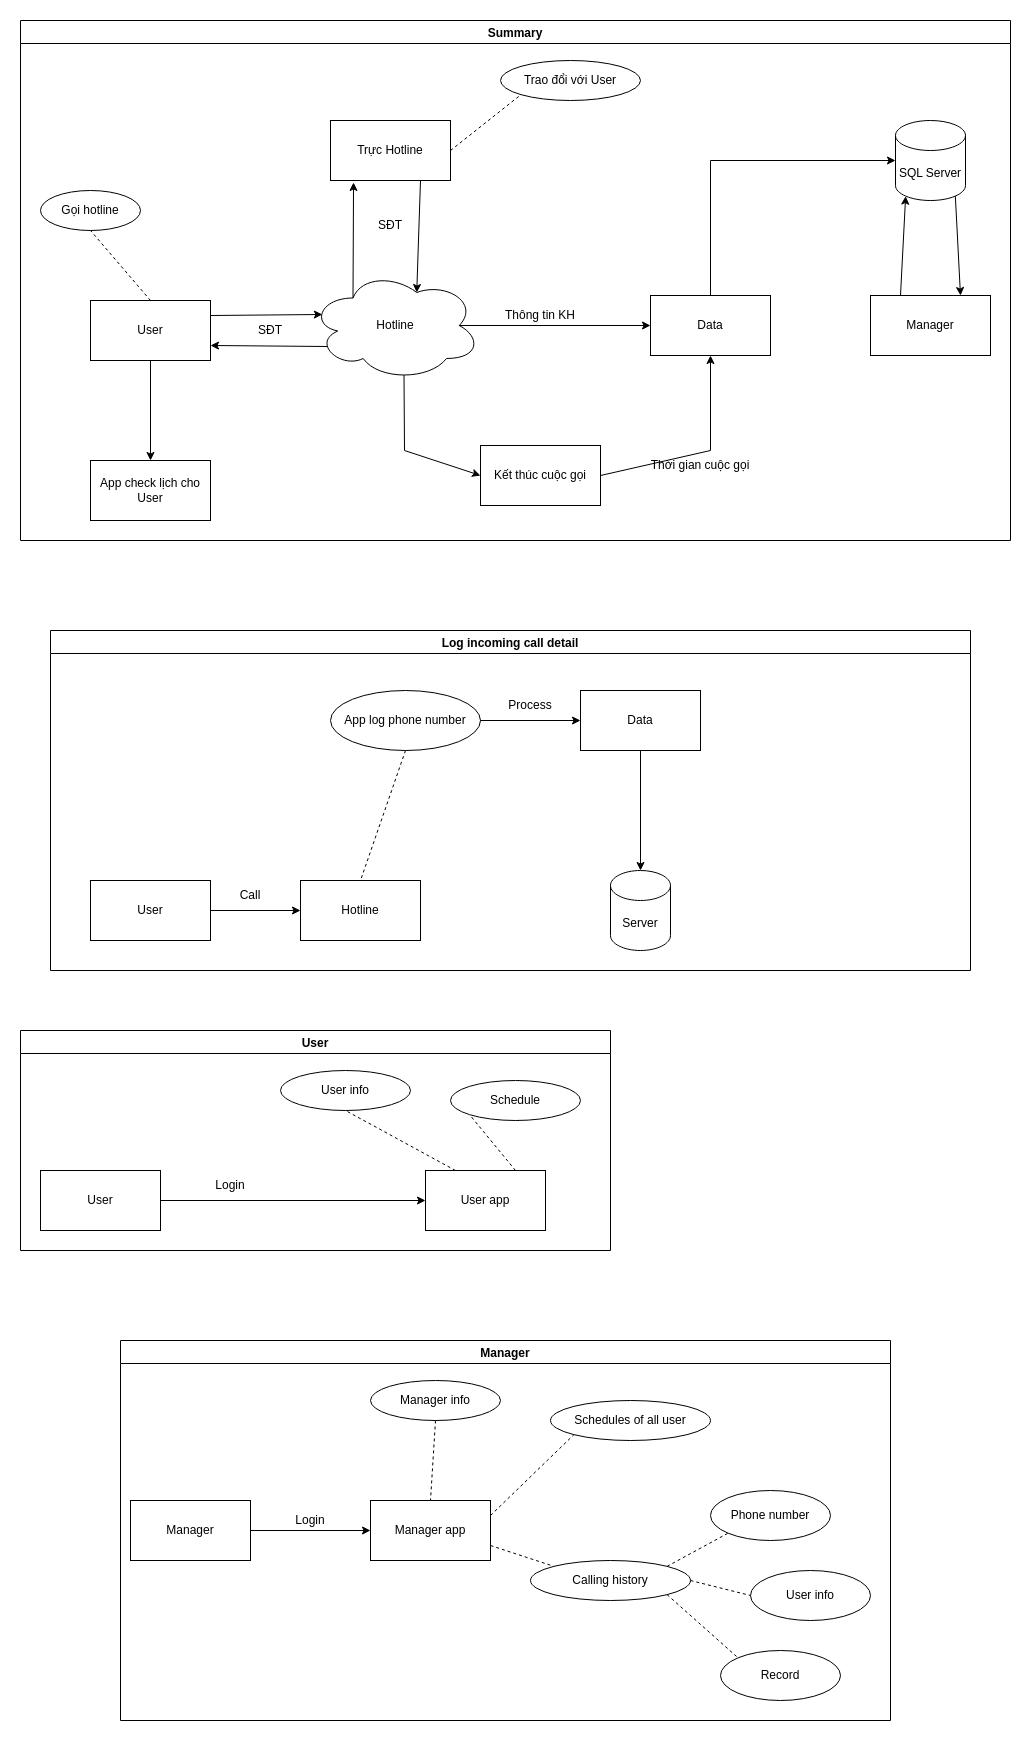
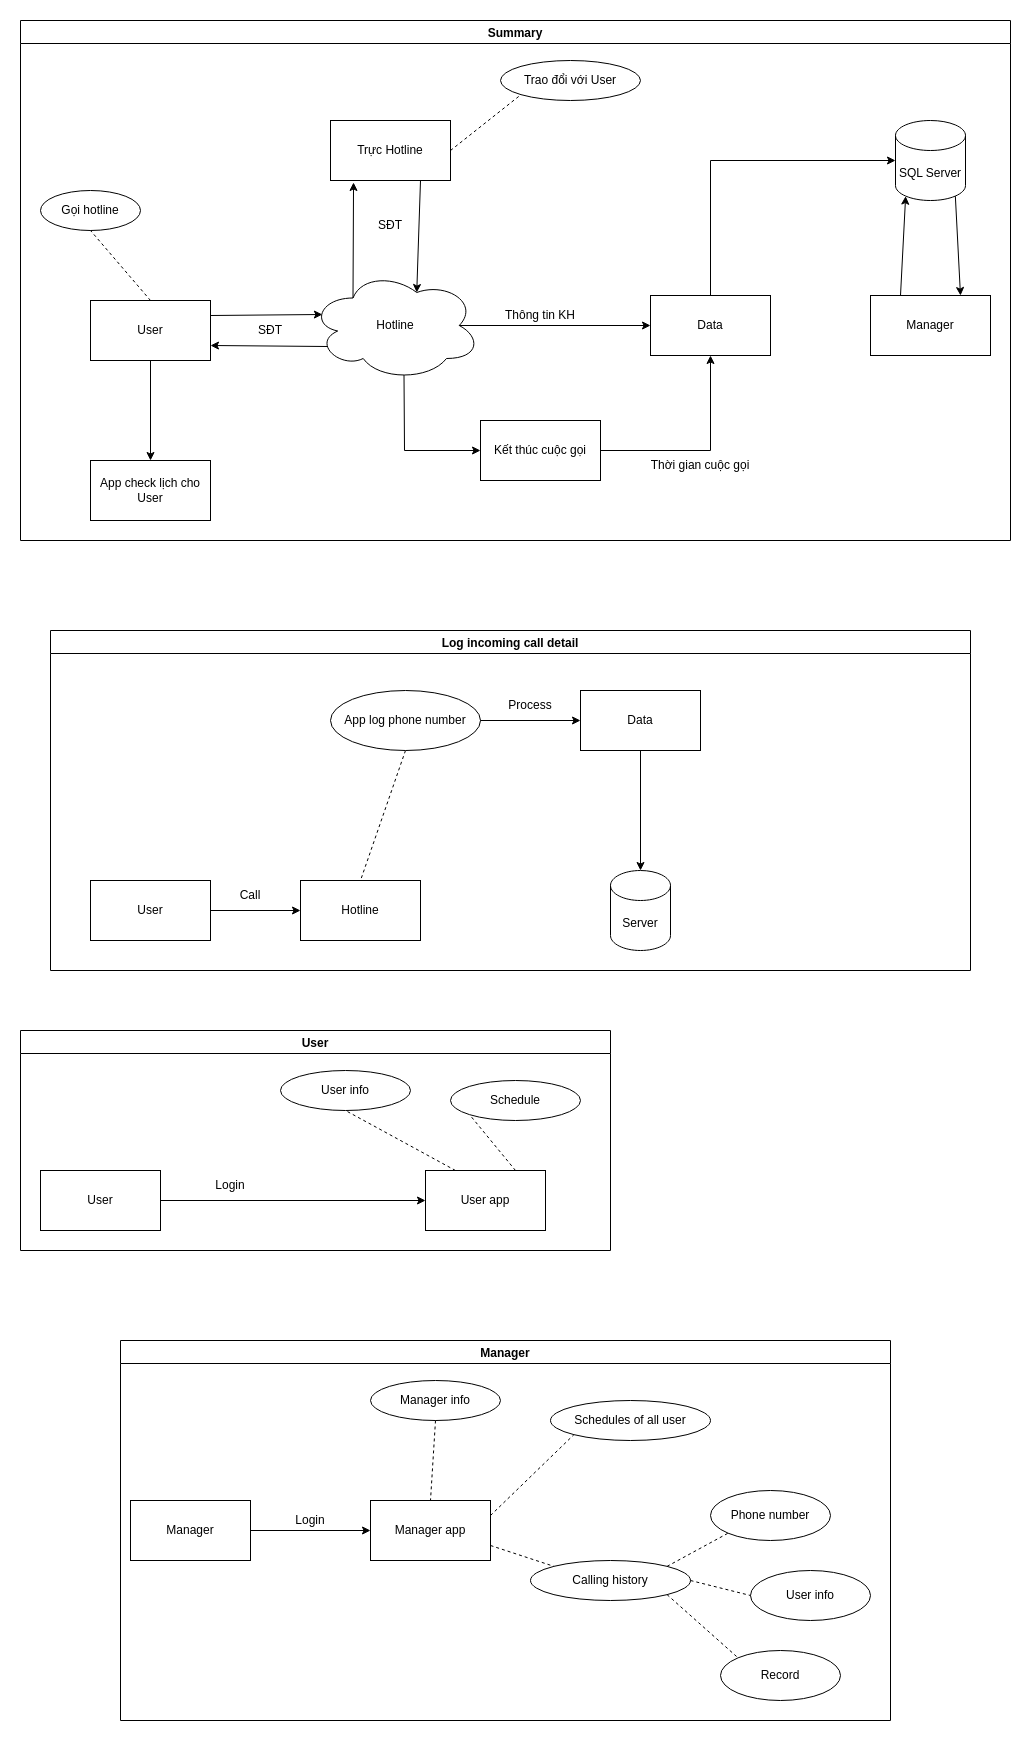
  <mxCell id="0" />
  <mxCell id="1" parent="0" />
  <mxCell id="2" value="User" style="rounded=0;whiteSpace=wrap;html=1;" parent="1" vertex="1"><mxGeometry x="90" y="300" width="120" height="60" as="geometry" /></mxCell>
  <mxCell id="3" value="Data" style="rounded=0;whiteSpace=wrap;html=1;" parent="1" vertex="1"><mxGeometry x="650" y="295" width="120" height="60" as="geometry" /></mxCell>
  <mxCell id="4" value="Hotline" style="ellipse;shape=cloud;whiteSpace=wrap;html=1;" parent="1" vertex="1"><mxGeometry x="310" y="270" width="170" height="110" as="geometry" /></mxCell>
  <mxCell id="5" value="Trực Hotline" style="rounded=0;whiteSpace=wrap;html=1;" parent="1" vertex="1"><mxGeometry x="330" y="120" width="120" height="60" as="geometry" /></mxCell>
  <mxCell id="6" value="" style="endArrow=classic;html=1;rounded=0;exitX=1;exitY=0.25;exitDx=0;exitDy=0;entryX=0.07;entryY=0.4;entryDx=0;entryDy=0;entryPerimeter=0;" parent="1" source="2" target="4" edge="1"><mxGeometry width="50" height="50" relative="1" as="geometry"><mxPoint x="360" y="410" as="sourcePoint" /><mxPoint x="410" y="360" as="targetPoint" /></mxGeometry></mxCell>
  <mxCell id="7" value="" style="endArrow=classic;html=1;rounded=0;exitX=0.1;exitY=0.691;exitDx=0;exitDy=0;exitPerimeter=0;entryX=1;entryY=0.75;entryDx=0;entryDy=0;" parent="1" source="4" target="2" edge="1"><mxGeometry width="50" height="50" relative="1" as="geometry"><mxPoint x="90" y="325" as="sourcePoint" /><mxPoint x="220" y="480" as="targetPoint" /></mxGeometry></mxCell>
  <mxCell id="8" value="" style="endArrow=classic;html=1;rounded=0;entryX=0.192;entryY=1.033;entryDx=0;entryDy=0;entryPerimeter=0;exitX=0.25;exitY=0.25;exitDx=0;exitDy=0;exitPerimeter=0;" parent="1" source="4" target="5" edge="1"><mxGeometry width="50" height="50" relative="1" as="geometry"><mxPoint x="360" y="410" as="sourcePoint" /><mxPoint x="410" y="360" as="targetPoint" /></mxGeometry></mxCell>
  <mxCell id="9" value="" style="endArrow=classic;html=1;rounded=0;entryX=0.625;entryY=0.2;entryDx=0;entryDy=0;entryPerimeter=0;exitX=0.75;exitY=1;exitDx=0;exitDy=0;" parent="1" source="5" target="4" edge="1"><mxGeometry width="50" height="50" relative="1" as="geometry"><mxPoint x="360" y="410" as="sourcePoint" /><mxPoint x="410" y="360" as="targetPoint" /></mxGeometry></mxCell>
  <mxCell id="10" value="" style="endArrow=classic;html=1;rounded=0;exitX=0.875;exitY=0.5;exitDx=0;exitDy=0;exitPerimeter=0;" parent="1" source="4" edge="1"><mxGeometry width="50" height="50" relative="1" as="geometry"><mxPoint x="360" y="410" as="sourcePoint" /><mxPoint x="650" y="325" as="targetPoint" /></mxGeometry></mxCell>
  <mxCell id="11" value="Gọi hotline" style="ellipse;whiteSpace=wrap;html=1;" parent="1" vertex="1"><mxGeometry x="40" y="190" width="100" height="40" as="geometry" /></mxCell>
  <mxCell id="12" value="SĐT" style="text;html=1;strokeColor=none;fillColor=none;align=center;verticalAlign=middle;whiteSpace=wrap;rounded=0;" parent="1" vertex="1"><mxGeometry x="240" y="315" width="60" height="30" as="geometry" /></mxCell>
  <mxCell id="13" value="SĐT" style="text;html=1;strokeColor=none;fillColor=none;align=center;verticalAlign=middle;whiteSpace=wrap;rounded=0;" parent="1" vertex="1"><mxGeometry x="360" y="210" width="60" height="30" as="geometry" /></mxCell>
  <mxCell id="14" value="Thông tin KH" style="text;html=1;strokeColor=none;fillColor=none;align=center;verticalAlign=middle;whiteSpace=wrap;rounded=0;" parent="1" vertex="1"><mxGeometry x="500" y="300" width="80" height="30" as="geometry" /></mxCell>
  <mxCell id="15" value="Trao đổi với User" style="ellipse;whiteSpace=wrap;html=1;" parent="1" vertex="1"><mxGeometry x="500" y="60" width="140" height="40" as="geometry" /></mxCell>
  <mxCell id="16" value="" style="endArrow=none;dashed=1;html=1;rounded=0;entryX=0.5;entryY=1;entryDx=0;entryDy=0;exitX=0.5;exitY=0;exitDx=0;exitDy=0;" parent="1" source="2" target="11" edge="1"><mxGeometry width="50" height="50" relative="1" as="geometry"><mxPoint x="490" y="400" as="sourcePoint" /><mxPoint x="540" y="350" as="targetPoint" /></mxGeometry></mxCell>
  <mxCell id="17" value="" style="endArrow=none;dashed=1;html=1;rounded=0;entryX=0;entryY=1;entryDx=0;entryDy=0;exitX=1;exitY=0.5;exitDx=0;exitDy=0;" parent="1" source="5" target="15" edge="1"><mxGeometry width="50" height="50" relative="1" as="geometry"><mxPoint x="360" y="470" as="sourcePoint" /><mxPoint x="410" y="420" as="targetPoint" /></mxGeometry></mxCell>
- <mxCell id="18" value="Kết thúc cuộc gọi" style="rounded=0;whiteSpace=wrap;html=1;" parent="1" vertex="1"><mxGeometry x="480" y="445" width="120" height="60" as="geometry" /></mxCell>
+ <mxCell id="18" value="Kết thúc cuộc gọi" style="rounded=0;whiteSpace=wrap;html=1;" parent="1" vertex="1"><mxGeometry x="480" y="420" width="120" height="60" as="geometry" /></mxCell>
  <mxCell id="19" value="" style="endArrow=classic;html=1;rounded=0;entryX=0;entryY=0.5;entryDx=0;entryDy=0;exitX=0.55;exitY=0.95;exitDx=0;exitDy=0;exitPerimeter=0;" parent="1" source="4" target="18" edge="1"><mxGeometry width="50" height="50" relative="1" as="geometry"><mxPoint x="360" y="400" as="sourcePoint" /><mxPoint x="410" y="350" as="targetPoint" /><Array as="points"><mxPoint x="404" y="450" /></Array></mxGeometry></mxCell>
  <mxCell id="20" value="" style="endArrow=classic;html=1;rounded=0;entryX=0.5;entryY=1;entryDx=0;entryDy=0;exitX=1;exitY=0.5;exitDx=0;exitDy=0;" parent="1" source="18" target="3" edge="1"><mxGeometry width="50" height="50" relative="1" as="geometry"><mxPoint x="360" y="310" as="sourcePoint" /><mxPoint x="410" y="260" as="targetPoint" /><Array as="points"><mxPoint x="710" y="450" /></Array></mxGeometry></mxCell>
  <mxCell id="21" value="Thời gian cuộc gọi" style="text;html=1;strokeColor=none;fillColor=none;align=center;verticalAlign=middle;whiteSpace=wrap;rounded=0;" parent="1" vertex="1"><mxGeometry x="640" y="450" width="120" height="30" as="geometry" /></mxCell>
  <mxCell id="22" value="" style="endArrow=classic;html=1;rounded=0;entryX=0;entryY=0.5;entryDx=0;entryDy=0;exitX=0.5;exitY=0;exitDx=0;exitDy=0;entryPerimeter=0;" parent="1" source="3" target="24" edge="1"><mxGeometry width="50" height="50" relative="1" as="geometry"><mxPoint x="580" y="300" as="sourcePoint" /><mxPoint x="630" y="250" as="targetPoint" /><Array as="points"><mxPoint x="710" y="160" /></Array></mxGeometry></mxCell>
  <mxCell id="23" value="Manager" style="rounded=0;whiteSpace=wrap;html=1;" parent="1" vertex="1"><mxGeometry x="870" y="295" width="120" height="60" as="geometry" /></mxCell>
  <mxCell id="24" value="SQL Server" style="shape=cylinder3;whiteSpace=wrap;html=1;boundedLbl=1;backgroundOutline=1;size=15;" parent="1" vertex="1"><mxGeometry x="895" y="120" width="70" height="80" as="geometry" /></mxCell>
  <mxCell id="25" value="" style="endArrow=classic;html=1;rounded=0;entryX=0.145;entryY=1;entryDx=0;entryDy=-4.35;entryPerimeter=0;exitX=0.25;exitY=0;exitDx=0;exitDy=0;" parent="1" source="23" target="24" edge="1"><mxGeometry width="50" height="50" relative="1" as="geometry"><mxPoint x="580" y="290" as="sourcePoint" /><mxPoint x="630" y="240" as="targetPoint" /></mxGeometry></mxCell>
  <mxCell id="26" value="" style="endArrow=classic;html=1;rounded=0;exitX=0.855;exitY=1;exitDx=0;exitDy=-4.35;exitPerimeter=0;entryX=0.75;entryY=0;entryDx=0;entryDy=0;" parent="1" source="24" target="23" edge="1"><mxGeometry width="50" height="50" relative="1" as="geometry"><mxPoint x="570" y="390" as="sourcePoint" /><mxPoint x="1010" y="260" as="targetPoint" /></mxGeometry></mxCell>
  <mxCell id="27" value="App check lịch cho User" style="rounded=0;whiteSpace=wrap;html=1;" parent="1" vertex="1"><mxGeometry x="90" y="460" width="120" height="60" as="geometry" /></mxCell>
  <mxCell id="28" value="" style="endArrow=classic;html=1;rounded=0;exitX=0.5;exitY=1;exitDx=0;exitDy=0;" parent="1" source="2" target="27" edge="1"><mxGeometry width="50" height="50" relative="1" as="geometry"><mxPoint x="570" y="390" as="sourcePoint" /><mxPoint x="620" y="340" as="targetPoint" /></mxGeometry></mxCell>
  <mxCell id="29" value="Summary" style="swimlane;" parent="1" vertex="1"><mxGeometry x="20" y="20" width="990" height="520" as="geometry" /></mxCell>
  <mxCell id="30" value="User" style="rounded=0;whiteSpace=wrap;html=1;" parent="1" vertex="1"><mxGeometry x="90" y="880" width="120" height="60" as="geometry" /></mxCell>
  <mxCell id="31" value="Hotline" style="rounded=0;whiteSpace=wrap;html=1;" parent="1" vertex="1"><mxGeometry x="300" y="880" width="120" height="60" as="geometry" /></mxCell>
  <mxCell id="32" value="" style="endArrow=none;dashed=1;html=1;rounded=0;entryX=0.5;entryY=0;entryDx=0;entryDy=0;exitX=0.5;exitY=1;exitDx=0;exitDy=0;" parent="1" source="33" target="31" edge="1"><mxGeometry width="50" height="50" relative="1" as="geometry"><mxPoint x="430" y="940" as="sourcePoint" /><mxPoint x="480" y="890" as="targetPoint" /></mxGeometry></mxCell>
  <mxCell id="33" value="App log phone number" style="ellipse;whiteSpace=wrap;html=1;" parent="1" vertex="1"><mxGeometry x="330" y="690" width="150" height="60" as="geometry" /></mxCell>
  <mxCell id="34" value="Server" style="shape=cylinder3;whiteSpace=wrap;html=1;boundedLbl=1;backgroundOutline=1;size=15;" parent="1" vertex="1"><mxGeometry x="610" y="870" width="60" height="80" as="geometry" /></mxCell>
  <mxCell id="35" value="Data" style="rounded=0;whiteSpace=wrap;html=1;" parent="1" vertex="1"><mxGeometry x="580" y="690" width="120" height="60" as="geometry" /></mxCell>
  <mxCell id="36" value="" style="endArrow=classic;html=1;rounded=0;entryX=0;entryY=0.5;entryDx=0;entryDy=0;exitX=1;exitY=0.5;exitDx=0;exitDy=0;" parent="1" source="30" target="31" edge="1"><mxGeometry width="50" height="50" relative="1" as="geometry"><mxPoint x="460" y="940" as="sourcePoint" /><mxPoint x="510" y="890" as="targetPoint" /></mxGeometry></mxCell>
  <mxCell id="37" value="Call" style="text;html=1;strokeColor=none;fillColor=none;align=center;verticalAlign=middle;whiteSpace=wrap;rounded=0;" parent="1" vertex="1"><mxGeometry x="220" y="880" width="60" height="30" as="geometry" /></mxCell>
  <mxCell id="38" value="" style="endArrow=classic;html=1;rounded=0;entryX=0;entryY=0.5;entryDx=0;entryDy=0;exitX=1;exitY=0.5;exitDx=0;exitDy=0;" parent="1" source="33" target="35" edge="1"><mxGeometry width="50" height="50" relative="1" as="geometry"><mxPoint x="460" y="940" as="sourcePoint" /><mxPoint x="510" y="890" as="targetPoint" /></mxGeometry></mxCell>
  <mxCell id="39" value="Process" style="text;html=1;strokeColor=none;fillColor=none;align=center;verticalAlign=middle;whiteSpace=wrap;rounded=0;" parent="1" vertex="1"><mxGeometry x="500" y="690" width="60" height="30" as="geometry" /></mxCell>
  <mxCell id="40" value="" style="endArrow=classic;html=1;rounded=0;entryX=0.5;entryY=0;entryDx=0;entryDy=0;entryPerimeter=0;exitX=0.5;exitY=1;exitDx=0;exitDy=0;" parent="1" source="35" target="34" edge="1"><mxGeometry width="50" height="50" relative="1" as="geometry"><mxPoint x="420" y="940" as="sourcePoint" /><mxPoint x="470" y="890" as="targetPoint" /></mxGeometry></mxCell>
  <mxCell id="41" value="Log incoming call detail" style="swimlane;" parent="1" vertex="1"><mxGeometry x="50" y="630" width="920" height="340" as="geometry" /></mxCell>
  <mxCell id="42" value="User" style="rounded=0;whiteSpace=wrap;html=1;" parent="1" vertex="1"><mxGeometry x="40" y="1170" width="120" height="60" as="geometry" /></mxCell>
  <mxCell id="43" value="User app" style="rounded=0;whiteSpace=wrap;html=1;" parent="1" vertex="1"><mxGeometry x="425" y="1170" width="120" height="60" as="geometry" /></mxCell>
  <mxCell id="44" value="" style="endArrow=classic;html=1;rounded=0;entryX=0;entryY=0.5;entryDx=0;entryDy=0;exitX=1;exitY=0.5;exitDx=0;exitDy=0;" parent="1" source="42" target="43" edge="1"><mxGeometry width="50" height="50" relative="1" as="geometry"><mxPoint x="240" y="1310" as="sourcePoint" /><mxPoint x="360" y="1310" as="targetPoint" /></mxGeometry></mxCell>
  <mxCell id="45" value="Login" style="text;html=1;strokeColor=none;fillColor=none;align=center;verticalAlign=middle;whiteSpace=wrap;rounded=0;" parent="1" vertex="1"><mxGeometry x="200" y="1170" width="60" height="30" as="geometry" /></mxCell>
  <mxCell id="46" value="" style="endArrow=none;dashed=1;html=1;rounded=0;entryX=0.5;entryY=1;entryDx=0;entryDy=0;exitX=0.25;exitY=0;exitDx=0;exitDy=0;" parent="1" source="43" target="49" edge="1"><mxGeometry width="50" height="50" relative="1" as="geometry"><mxPoint x="390" y="1040" as="sourcePoint" /><mxPoint x="440" y="990" as="targetPoint" /></mxGeometry></mxCell>
  <mxCell id="47" value="" style="endArrow=none;dashed=1;html=1;rounded=0;entryX=0;entryY=1;entryDx=0;entryDy=0;exitX=0.75;exitY=0;exitDx=0;exitDy=0;" parent="1" source="43" target="50" edge="1"><mxGeometry width="50" height="50" relative="1" as="geometry"><mxPoint x="390" y="1040" as="sourcePoint" /><mxPoint x="440" y="990" as="targetPoint" /></mxGeometry></mxCell>
  <mxCell id="48" value="User" style="swimlane;" parent="1" vertex="1"><mxGeometry x="20" y="1030" width="590" height="220" as="geometry"><mxRectangle x="220" y="1350" width="120" height="30" as="alternateBounds" /></mxGeometry></mxCell>
  <mxCell id="49" value="User info" style="ellipse;whiteSpace=wrap;html=1;" parent="48" vertex="1"><mxGeometry x="260" y="40" width="130" height="40" as="geometry" /></mxCell>
  <mxCell id="50" value="Schedule" style="ellipse;whiteSpace=wrap;html=1;" parent="48" vertex="1"><mxGeometry x="430" y="50" width="130" height="40" as="geometry" /></mxCell>
  <mxCell id="51" value="Manager" style="rounded=0;whiteSpace=wrap;html=1;" parent="1" vertex="1"><mxGeometry x="130" y="1500" width="120" height="60" as="geometry" /></mxCell>
  <mxCell id="52" value="Manager app" style="rounded=0;whiteSpace=wrap;html=1;" parent="1" vertex="1"><mxGeometry x="370" y="1500" width="120" height="60" as="geometry" /></mxCell>
  <mxCell id="53" value="Manager info" style="ellipse;whiteSpace=wrap;html=1;" parent="1" vertex="1"><mxGeometry x="370" y="1380" width="130" height="40" as="geometry" /></mxCell>
  <mxCell id="54" value="Schedules of all user" style="ellipse;whiteSpace=wrap;html=1;" parent="1" vertex="1"><mxGeometry x="550" y="1400" width="160" height="40" as="geometry" /></mxCell>
  <mxCell id="55" value="" style="endArrow=none;dashed=1;html=1;rounded=0;entryX=0.5;entryY=0;entryDx=0;entryDy=0;exitX=0.5;exitY=1;exitDx=0;exitDy=0;" parent="1" source="53" target="52" edge="1"><mxGeometry width="50" height="50" relative="1" as="geometry"><mxPoint x="500" y="1400" as="sourcePoint" /><mxPoint x="550" y="1350" as="targetPoint" /></mxGeometry></mxCell>
  <mxCell id="56" value="" style="endArrow=none;dashed=1;html=1;rounded=0;entryX=0;entryY=1;entryDx=0;entryDy=0;exitX=1;exitY=0.25;exitDx=0;exitDy=0;" parent="1" source="52" target="54" edge="1"><mxGeometry width="50" height="50" relative="1" as="geometry"><mxPoint x="500" y="1400" as="sourcePoint" /><mxPoint x="550" y="1350" as="targetPoint" /></mxGeometry></mxCell>
  <mxCell id="57" value="" style="endArrow=none;dashed=1;html=1;rounded=0;entryX=0;entryY=0;entryDx=0;entryDy=0;exitX=1;exitY=0.75;exitDx=0;exitDy=0;" parent="1" source="52" target="61" edge="1"><mxGeometry width="50" height="50" relative="1" as="geometry"><mxPoint x="500" y="1400" as="sourcePoint" /><mxPoint x="550" y="1350" as="targetPoint" /></mxGeometry></mxCell>
  <mxCell id="58" value="" style="endArrow=classic;html=1;rounded=0;entryX=0;entryY=0.5;entryDx=0;entryDy=0;exitX=1;exitY=0.5;exitDx=0;exitDy=0;" parent="1" source="51" target="52" edge="1"><mxGeometry width="50" height="50" relative="1" as="geometry"><mxPoint x="500" y="1400" as="sourcePoint" /><mxPoint x="550" y="1350" as="targetPoint" /></mxGeometry></mxCell>
  <mxCell id="59" value="Login" style="text;html=1;strokeColor=none;fillColor=none;align=center;verticalAlign=middle;whiteSpace=wrap;rounded=0;" parent="1" vertex="1"><mxGeometry x="280" y="1505" width="60" height="30" as="geometry" /></mxCell>
  <mxCell id="60" value="Manager" style="swimlane;" parent="1" vertex="1"><mxGeometry x="120" y="1340" width="770" height="380" as="geometry" /></mxCell>
  <mxCell id="61" value="Calling history" style="ellipse;whiteSpace=wrap;html=1;" parent="60" vertex="1"><mxGeometry x="410" y="220" width="160" height="40" as="geometry" /></mxCell>
  <mxCell id="62" value="Phone number" style="ellipse;whiteSpace=wrap;html=1;" vertex="1" parent="60"><mxGeometry x="590" y="150" width="120" height="50" as="geometry" /></mxCell>
  <mxCell id="63" value="User info" style="ellipse;whiteSpace=wrap;html=1;" vertex="1" parent="60"><mxGeometry x="630" y="230" width="120" height="50" as="geometry" /></mxCell>
  <mxCell id="64" value="Record" style="ellipse;whiteSpace=wrap;html=1;" vertex="1" parent="60"><mxGeometry x="600" y="310" width="120" height="50" as="geometry" /></mxCell>
  <mxCell id="65" value="" style="endArrow=none;dashed=1;html=1;rounded=0;entryX=0;entryY=1;entryDx=0;entryDy=0;exitX=1;exitY=0;exitDx=0;exitDy=0;" edge="1" parent="60" source="61" target="62"><mxGeometry width="50" height="50" relative="1" as="geometry"><mxPoint x="480" y="150" as="sourcePoint" /><mxPoint x="543.431" y="170.858" as="targetPoint" /></mxGeometry></mxCell>
  <mxCell id="66" value="" style="endArrow=none;dashed=1;html=1;rounded=0;entryX=0;entryY=0.5;entryDx=0;entryDy=0;exitX=1;exitY=0.5;exitDx=0;exitDy=0;" edge="1" parent="60" source="61" target="63"><mxGeometry width="50" height="50" relative="1" as="geometry"><mxPoint x="390" y="225" as="sourcePoint" /><mxPoint x="453.431" y="245.858" as="targetPoint" /></mxGeometry></mxCell>
  <mxCell id="67" value="" style="endArrow=none;dashed=1;html=1;rounded=0;entryX=0;entryY=0;entryDx=0;entryDy=0;exitX=1;exitY=1;exitDx=0;exitDy=0;" edge="1" parent="60" source="61" target="64"><mxGeometry width="50" height="50" relative="1" as="geometry"><mxPoint x="400" y="235" as="sourcePoint" /><mxPoint x="463.431" y="255.858" as="targetPoint" /></mxGeometry></mxCell>
